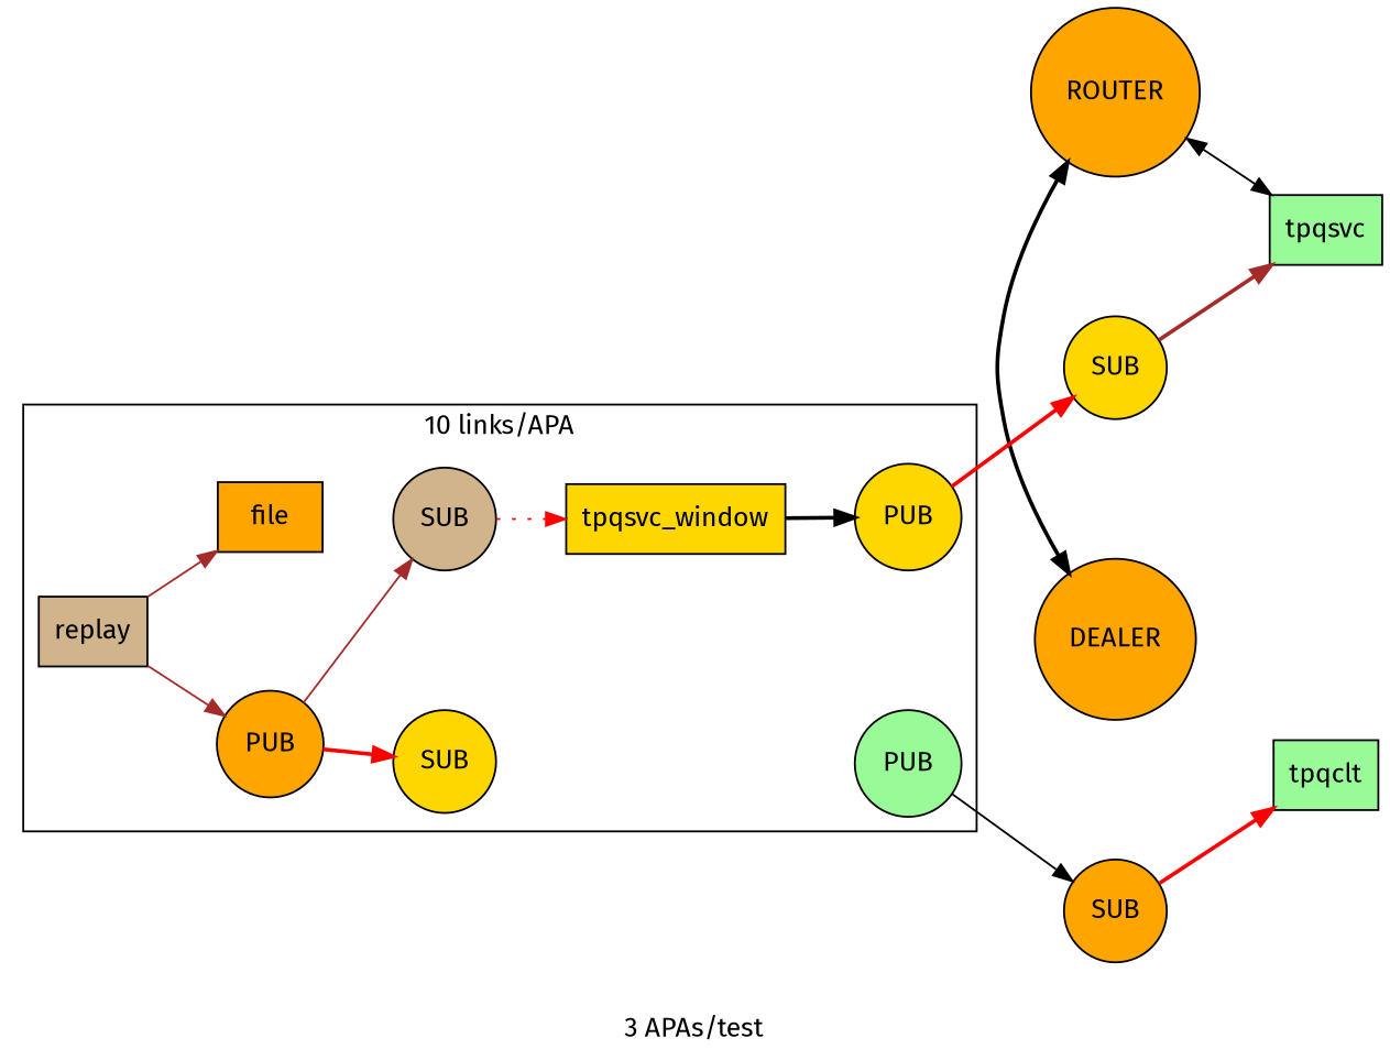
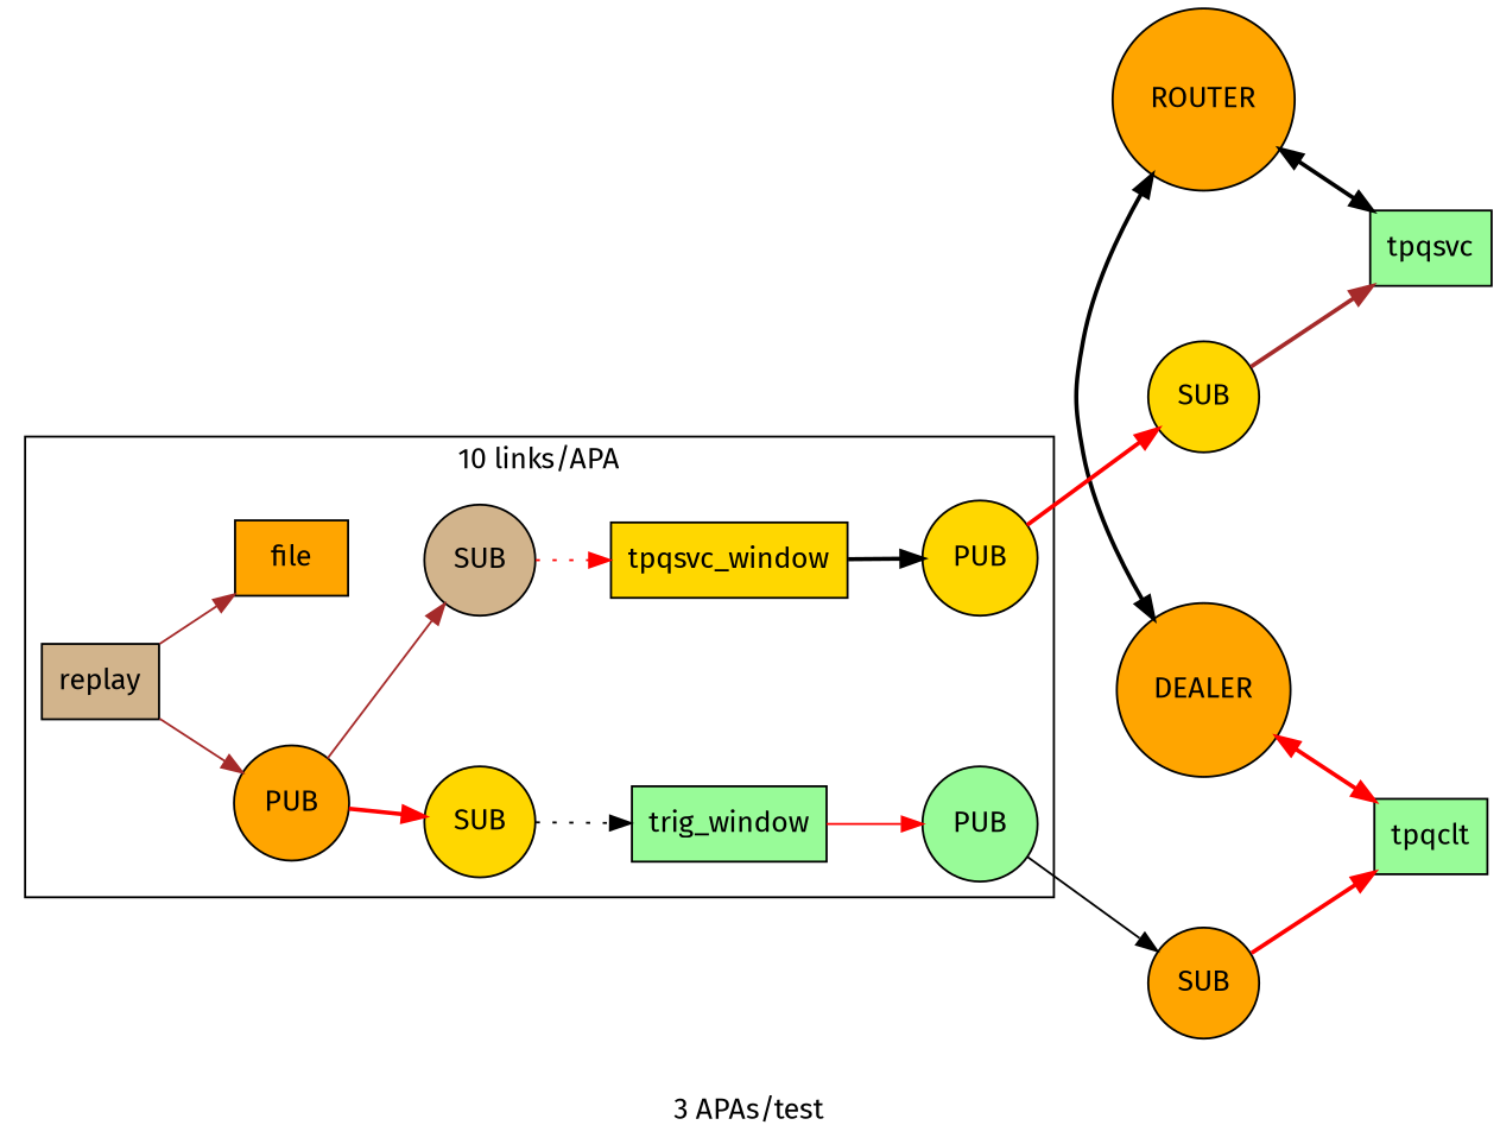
  digraph {
    fontname="Fira Sans"
    label="3 APAs/test"
    nodesep=1
    rankdir=LR
    node [fillcolor=orange fontname="Fira Sans" shape=circle style=filled]
    edge [color=red fontname="Fira Sans" style=bold]
    n1 [label=ROUTER]
    n2 [label=DEALER]
    tpqsvc [fillcolor=palegreen shape=box]
    tpqclt [fillcolor=palegreen shape=box]
    n5 [label=PUB]
    n6 [fillcolor=tan label=SUB]
    n7 [fillcolor=gold label=PUB]
    n8 [fillcolor=gold label=SUB]
    n9 [fillcolor=palegreen label=PUB]
    file [shape=box]
    replay [fillcolor=tan shape=box]
    n12 [fillcolor=gold label=tpqsvc_window shape=box]
+   trig_window [fillcolor=palegreen shape=box]
    n14 [fillcolor=gold label=SUB]
    n15 [label=SUB]
    subgraph sub_1 {
      n14
      n15
      subgraph sub_2 {
        rank=same
        n1
        n2
      }
      subgraph sub_3 {
        rank=same
        tpqsvc
        tpqclt
      }
      subgraph cluster_4 {
        label="10 links/APA"
        n5
        n6
        n7
        n8
        n9
        file
        replay
        n12
+       trig_window
      }
    }
    n1 -> n2 [color=black dir=both]
-   tpqsvc -> n1 [color=black dir=both style=solid]
+   n2 -> tpqclt [dir=both]
+   tpqsvc -> n1 [color=black dir=both]
    n5 -> n6 [color=brown style=solid]
    n5 -> n8
    n6 -> n12 [style=dotted]
    n7 -> n14
+   n8 -> trig_window [color=black style=dotted]
    n9 -> n15 [color=black style=solid]
    replay -> n5 [color=brown style=solid]
    replay -> file [color=brown style=solid]
    n12 -> n7 [color=black]
+   trig_window -> n9 [style=solid]
    n14 -> tpqsvc [color=brown]
    n15 -> tpqclt
  }
